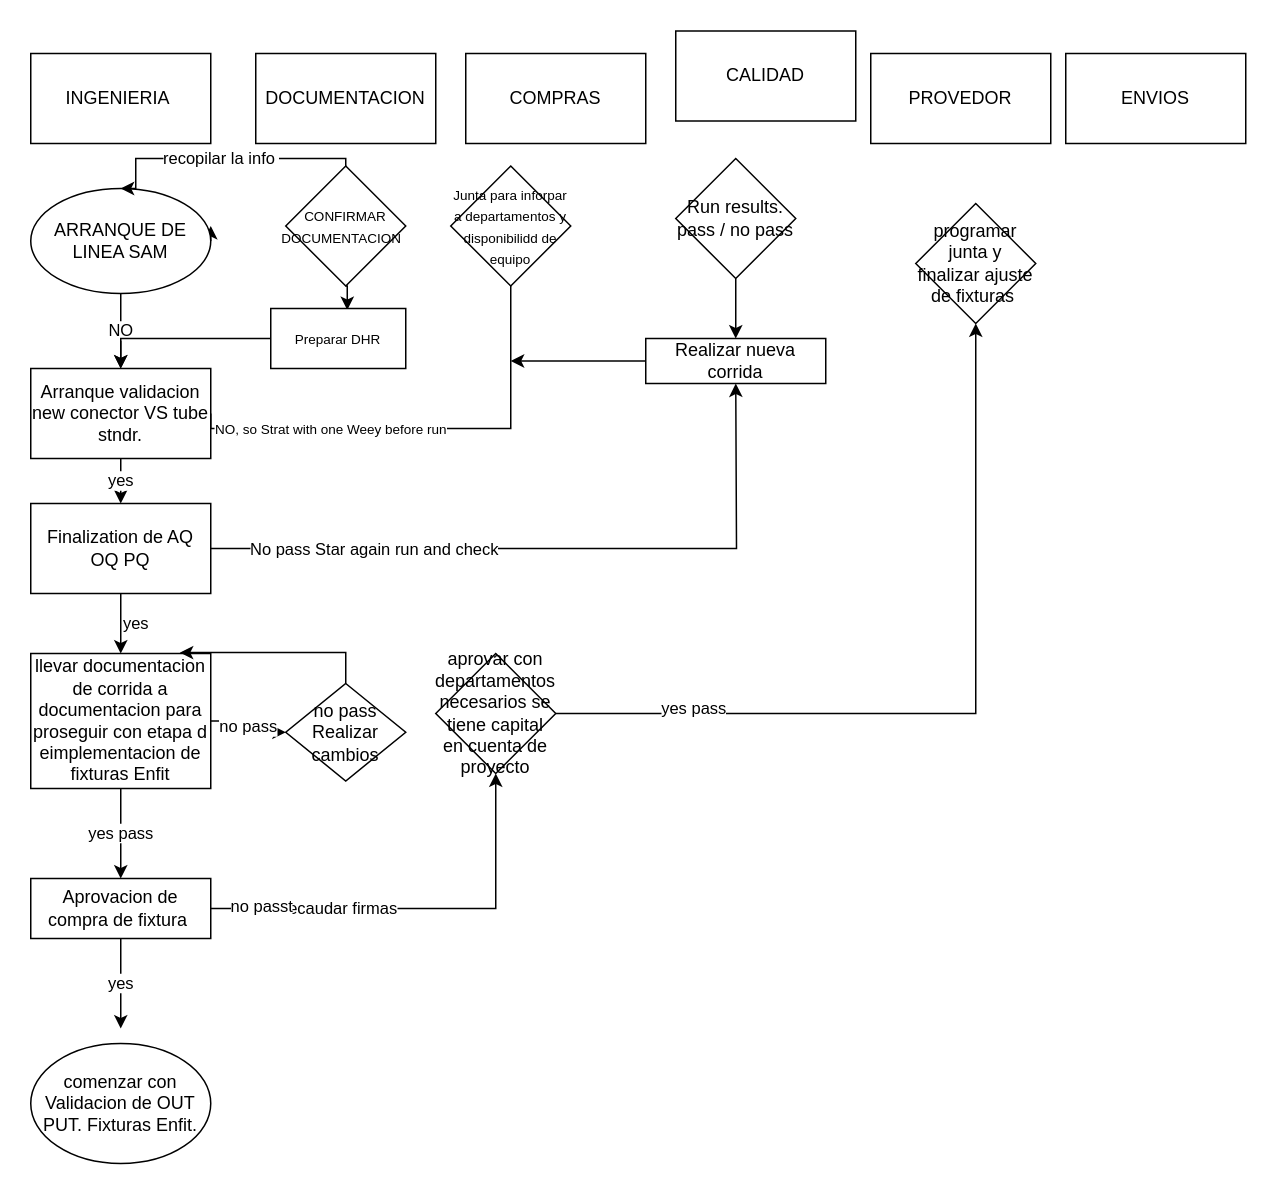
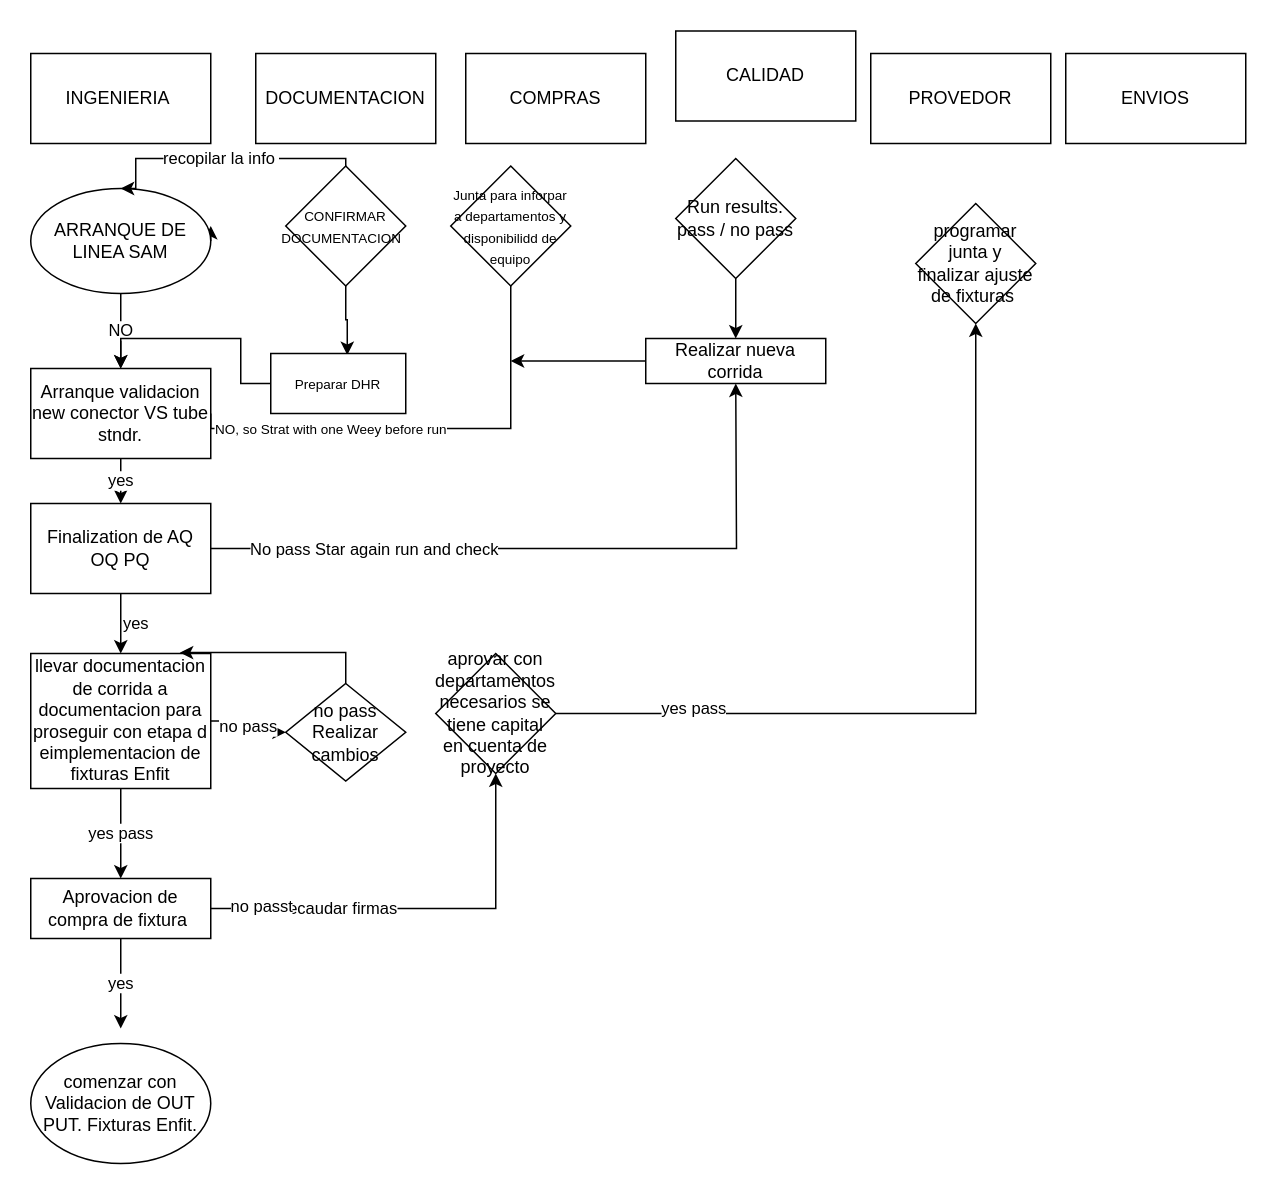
  <mxCell id="0" />
  <mxCell id="1" parent="0" />
  <mxCell id="2" value="INGENIERIA&amp;nbsp;" style="rounded=0;whiteSpace=wrap;html=1;" vertex="1" parent="1"><mxGeometry x="20" y="35" width="120" height="60" as="geometry" /></mxCell>
  <mxCell id="3" value="DOCUMENTACION" style="rounded=0;whiteSpace=wrap;html=1;" vertex="1" parent="1"><mxGeometry x="170" y="35" width="120" height="60" as="geometry" /></mxCell>
  <mxCell id="4" value="COMPRAS" style="rounded=0;whiteSpace=wrap;html=1;" vertex="1" parent="1"><mxGeometry x="310" y="35" width="120" height="60" as="geometry" /></mxCell>
  <mxCell id="5" value="CALIDAD" style="rounded=0;whiteSpace=wrap;html=1;" vertex="1" parent="1"><mxGeometry x="450" y="20" width="120" height="60" as="geometry" /></mxCell>
  <mxCell id="6" value="PROVEDOR" style="rounded=0;whiteSpace=wrap;html=1;" vertex="1" parent="1"><mxGeometry x="580" y="35" width="120" height="60" as="geometry" /></mxCell>
  <mxCell id="7" value="ENVIOS" style="rounded=0;whiteSpace=wrap;html=1;" vertex="1" parent="1"><mxGeometry x="710" y="35" width="120" height="60" as="geometry" /></mxCell>
  <mxCell id="8" style="edgeStyle=orthogonalEdgeStyle;rounded=0;orthogonalLoop=1;jettySize=auto;html=1;exitX=1;exitY=0.5;exitDx=0;exitDy=0;" edge="1" parent="1" source="10"><mxGeometry relative="1" as="geometry"><mxPoint x="140" y="150" as="targetPoint" /></mxGeometry></mxCell>
  <mxCell id="9" value="NO&lt;br&gt;" style="edgeStyle=orthogonalEdgeStyle;rounded=0;orthogonalLoop=1;jettySize=auto;html=1;" edge="1" parent="1" source="10"><mxGeometry relative="1" as="geometry"><mxPoint x="80" y="245" as="targetPoint" /></mxGeometry></mxCell>
  <mxCell id="10" value="ARRANQUE DE LINEA SAM" style="ellipse;whiteSpace=wrap;html=1;" vertex="1" parent="1"><mxGeometry x="20" y="125" width="120" height="70" as="geometry" /></mxCell>
  <mxCell id="11" value="recopilar la info&amp;nbsp;" style="edgeStyle=orthogonalEdgeStyle;rounded=0;orthogonalLoop=1;jettySize=auto;html=1;exitX=0.5;exitY=0;exitDx=0;exitDy=0;" edge="1" parent="1" source="13"><mxGeometry relative="1" as="geometry"><mxPoint x="80" y="125" as="targetPoint" /><Array as="points"><mxPoint x="230" y="105" /><mxPoint x="90" y="105" /></Array></mxGeometry></mxCell>
  <mxCell id="12" style="edgeStyle=orthogonalEdgeStyle;rounded=0;orthogonalLoop=1;jettySize=auto;html=1;exitX=0.5;exitY=1;exitDx=0;exitDy=0;entryX=0.567;entryY=0.025;entryDx=0;entryDy=0;entryPerimeter=0;" edge="1" parent="1" source="13" target="23"><mxGeometry relative="1" as="geometry" /></mxCell>
  <mxCell id="13" value="&lt;font style=&quot;font-size: 9px&quot;&gt;CONFIRMAR DOCUMENTACION&amp;nbsp;&amp;nbsp;&lt;/font&gt;" style="rhombus;whiteSpace=wrap;html=1;" vertex="1" parent="1"><mxGeometry x="190" y="110" width="80" height="80" as="geometry" /></mxCell>
  <mxCell id="14" value="&lt;font style=&quot;font-size: 9px&quot;&gt;NO, so Strat with one Weey before run&lt;/font&gt;" style="edgeStyle=orthogonalEdgeStyle;rounded=0;orthogonalLoop=1;jettySize=auto;html=1;exitX=1;exitY=0.5;exitDx=0;exitDy=0;entryX=0;entryY=0.5;entryDx=0;entryDy=0;" edge="1" parent="1" source="16" target="17"><mxGeometry x="-0.532" relative="1" as="geometry"><mxPoint x="300" y="275.167" as="targetPoint" /><Array as="points"><mxPoint x="140" y="285" /><mxPoint x="340" y="285" /><mxPoint x="340" y="150" /></Array><mxPoint as="offset" /></mxGeometry></mxCell>
  <mxCell id="15" value="yes" style="edgeStyle=orthogonalEdgeStyle;rounded=0;orthogonalLoop=1;jettySize=auto;html=1;" edge="1" parent="1" source="16" target="21"><mxGeometry relative="1" as="geometry" /></mxCell>
  <mxCell id="16" value="Arranque validacion new conector VS tube stndr." style="rounded=0;whiteSpace=wrap;html=1;" vertex="1" parent="1"><mxGeometry x="20" y="245" width="120" height="60" as="geometry" /></mxCell>
  <mxCell id="17" value="&lt;font style=&quot;font-size: 9px&quot;&gt;Junta para inforpar a departamentos y disponibilidd de equipo&lt;/font&gt;" style="rhombus;whiteSpace=wrap;html=1;" vertex="1" parent="1"><mxGeometry x="300" y="110" width="80" height="80" as="geometry" /></mxCell>
  <mxCell id="18" style="edgeStyle=orthogonalEdgeStyle;rounded=0;orthogonalLoop=1;jettySize=auto;html=1;exitX=1;exitY=0.5;exitDx=0;exitDy=0;" edge="1" parent="1" source="21"><mxGeometry relative="1" as="geometry"><mxPoint x="490" y="255" as="targetPoint" /></mxGeometry></mxCell>
  <mxCell id="19" value="No pass Star again run and check" style="edgeLabel;html=1;align=center;verticalAlign=middle;resizable=0;points=[];" vertex="1" connectable="0" parent="18"><mxGeometry x="-0.65" y="-1" relative="1" as="geometry"><mxPoint x="27.5" y="-1" as="offset" /></mxGeometry></mxCell>
  <mxCell id="20" value="yes" style="edgeStyle=orthogonalEdgeStyle;rounded=0;orthogonalLoop=1;jettySize=auto;html=1;exitX=0.5;exitY=1;exitDx=0;exitDy=0;entryX=0.5;entryY=0;entryDx=0;entryDy=0;" edge="1" parent="1" source="21" target="30"><mxGeometry y="10" relative="1" as="geometry"><mxPoint as="offset" /></mxGeometry></mxCell>
  <mxCell id="21" value="Finalization de AQ OQ PQ" style="rounded=0;whiteSpace=wrap;html=1;" vertex="1" parent="1"><mxGeometry x="20" y="335" width="120" height="60" as="geometry" /></mxCell>
  <mxCell id="22" style="edgeStyle=orthogonalEdgeStyle;rounded=0;orthogonalLoop=1;jettySize=auto;html=1;exitX=0;exitY=0.5;exitDx=0;exitDy=0;entryX=0.5;entryY=0;entryDx=0;entryDy=0;" edge="1" parent="1" source="23" target="16"><mxGeometry relative="1" as="geometry" /></mxCell>
- <mxCell id="23" value="&lt;font style=&quot;font-size: 9px&quot;&gt;Preparar DHR&lt;/font&gt;" style="rounded=0;whiteSpace=wrap;html=1;" vertex="1" parent="1"><mxGeometry x="180" y="205" width="90" height="40" as="geometry" /></mxCell>
+ <mxCell id="23" value="&lt;font style=&quot;font-size: 9px&quot;&gt;Preparar DHR&lt;/font&gt;" style="rounded=0;whiteSpace=wrap;html=1;" vertex="1" parent="1"><mxGeometry x="180" y="235" width="90" height="40" as="geometry" /></mxCell>
  <mxCell id="24" value="" style="edgeStyle=orthogonalEdgeStyle;rounded=0;orthogonalLoop=1;jettySize=auto;html=1;" edge="1" parent="1" source="25" target="27"><mxGeometry relative="1" as="geometry" /></mxCell>
  <mxCell id="25" value="Run results. pass / no pass" style="rhombus;whiteSpace=wrap;html=1;" vertex="1" parent="1"><mxGeometry x="450" y="105" width="80" height="80" as="geometry" /></mxCell>
  <mxCell id="26" style="edgeStyle=orthogonalEdgeStyle;rounded=0;orthogonalLoop=1;jettySize=auto;html=1;exitX=0;exitY=0.5;exitDx=0;exitDy=0;" edge="1" parent="1" source="27"><mxGeometry relative="1" as="geometry"><mxPoint x="340" y="240" as="targetPoint" /></mxGeometry></mxCell>
  <mxCell id="27" value="Realizar nueva corrida" style="rounded=0;whiteSpace=wrap;html=1;" vertex="1" parent="1"><mxGeometry x="430" y="225" width="120" height="30" as="geometry" /></mxCell>
  <mxCell id="28" value="no pass" style="edgeStyle=orthogonalEdgeStyle;rounded=0;orthogonalLoop=1;jettySize=auto;html=1;entryX=0;entryY=0.5;entryDx=0;entryDy=0;" edge="1" parent="1" source="30" target="32"><mxGeometry relative="1" as="geometry" /></mxCell>
  <mxCell id="29" value="yes pass" style="edgeStyle=orthogonalEdgeStyle;rounded=0;orthogonalLoop=1;jettySize=auto;html=1;entryX=0.5;entryY=0;entryDx=0;entryDy=0;" edge="1" parent="1" source="30" target="37"><mxGeometry relative="1" as="geometry" /></mxCell>
  <mxCell id="30" value="llevar documentacion de corrida a documentacion para proseguir con etapa d eimplementacion de fixturas Enfit" style="rounded=0;whiteSpace=wrap;html=1;" vertex="1" parent="1"><mxGeometry x="20" y="435" width="120" height="90" as="geometry" /></mxCell>
  <mxCell id="31" style="edgeStyle=orthogonalEdgeStyle;rounded=0;orthogonalLoop=1;jettySize=auto;html=1;entryX=0.828;entryY=-0.007;entryDx=0;entryDy=0;entryPerimeter=0;" edge="1" parent="1" source="32" target="30"><mxGeometry relative="1" as="geometry"><mxPoint x="230" y="415" as="targetPoint" /><Array as="points"><mxPoint x="230" y="435" /></Array></mxGeometry></mxCell>
  <mxCell id="32" value="no pass Realizar cambios" style="rhombus;whiteSpace=wrap;html=1;" vertex="1" parent="1"><mxGeometry x="190" y="455" width="80" height="65" as="geometry" /></mxCell>
  <mxCell id="33" style="edgeStyle=orthogonalEdgeStyle;rounded=0;orthogonalLoop=1;jettySize=auto;html=1;entryX=0.5;entryY=1;entryDx=0;entryDy=0;" edge="1" parent="1" source="37" target="40"><mxGeometry relative="1" as="geometry"><mxPoint x="330" y="525" as="targetPoint" /></mxGeometry></mxCell>
  <mxCell id="34" value="Recaudar firmas" style="edgeLabel;html=1;align=center;verticalAlign=middle;resizable=0;points=[];" vertex="1" connectable="0" parent="33"><mxGeometry x="-0.407" y="1" relative="1" as="geometry"><mxPoint as="offset" /></mxGeometry></mxCell>
  <mxCell id="35" value="no passt" style="edgeLabel;html=1;align=center;verticalAlign=middle;resizable=0;points=[];" vertex="1" connectable="0" parent="33"><mxGeometry x="-0.763" y="2" relative="1" as="geometry"><mxPoint as="offset" /></mxGeometry></mxCell>
  <mxCell id="36" value="yes" style="edgeStyle=orthogonalEdgeStyle;rounded=0;orthogonalLoop=1;jettySize=auto;html=1;entryX=0.5;entryY=0;entryDx=0;entryDy=0;" edge="1" parent="1" source="37"><mxGeometry relative="1" as="geometry"><mxPoint x="80" y="685" as="targetPoint" /></mxGeometry></mxCell>
  <mxCell id="37" value="Aprovacion de compra de fixtura&amp;nbsp;" style="rounded=0;whiteSpace=wrap;html=1;" vertex="1" parent="1"><mxGeometry x="20" y="585" width="120" height="40" as="geometry" /></mxCell>
  <mxCell id="38" style="edgeStyle=orthogonalEdgeStyle;rounded=0;orthogonalLoop=1;jettySize=auto;html=1;entryX=0.5;entryY=1;entryDx=0;entryDy=0;" edge="1" parent="1" source="40" target="42"><mxGeometry relative="1" as="geometry"><mxPoint x="650" y="275" as="targetPoint" /></mxGeometry></mxCell>
  <mxCell id="39" value="yes pass" style="edgeLabel;html=1;align=center;verticalAlign=middle;resizable=0;points=[];" vertex="1" connectable="0" parent="38"><mxGeometry x="-0.663" y="4" relative="1" as="geometry"><mxPoint as="offset" /></mxGeometry></mxCell>
  <mxCell id="40" value="aprovar con departamentos necesarios se tiene capital en cuenta de proyecto" style="rhombus;whiteSpace=wrap;html=1;" vertex="1" parent="1"><mxGeometry x="290" y="435" width="80" height="80" as="geometry" /></mxCell>
  <mxCell id="41" value="comenzar con Validacion de OUT PUT. Fixturas Enfit." style="ellipse;whiteSpace=wrap;html=1;" vertex="1" parent="1"><mxGeometry x="20" y="695" width="120" height="80" as="geometry" /></mxCell>
  <mxCell id="42" value="programar junta y finalizar ajuste de fixturas&amp;nbsp;" style="rhombus;whiteSpace=wrap;html=1;" vertex="1" parent="1"><mxGeometry x="610" y="135" width="80" height="80" as="geometry" /></mxCell>
